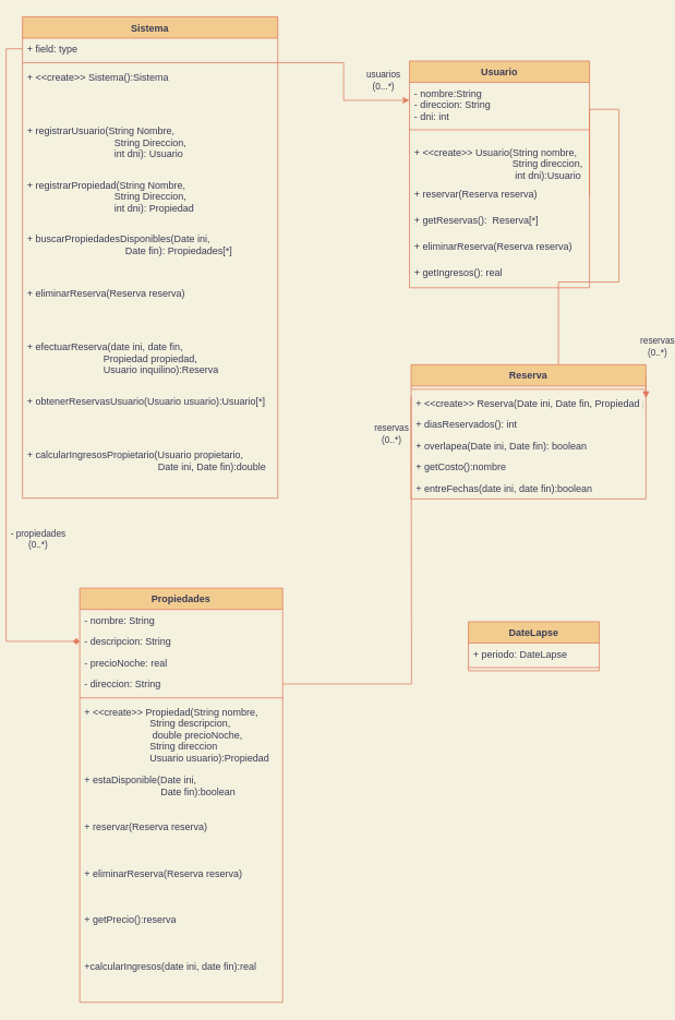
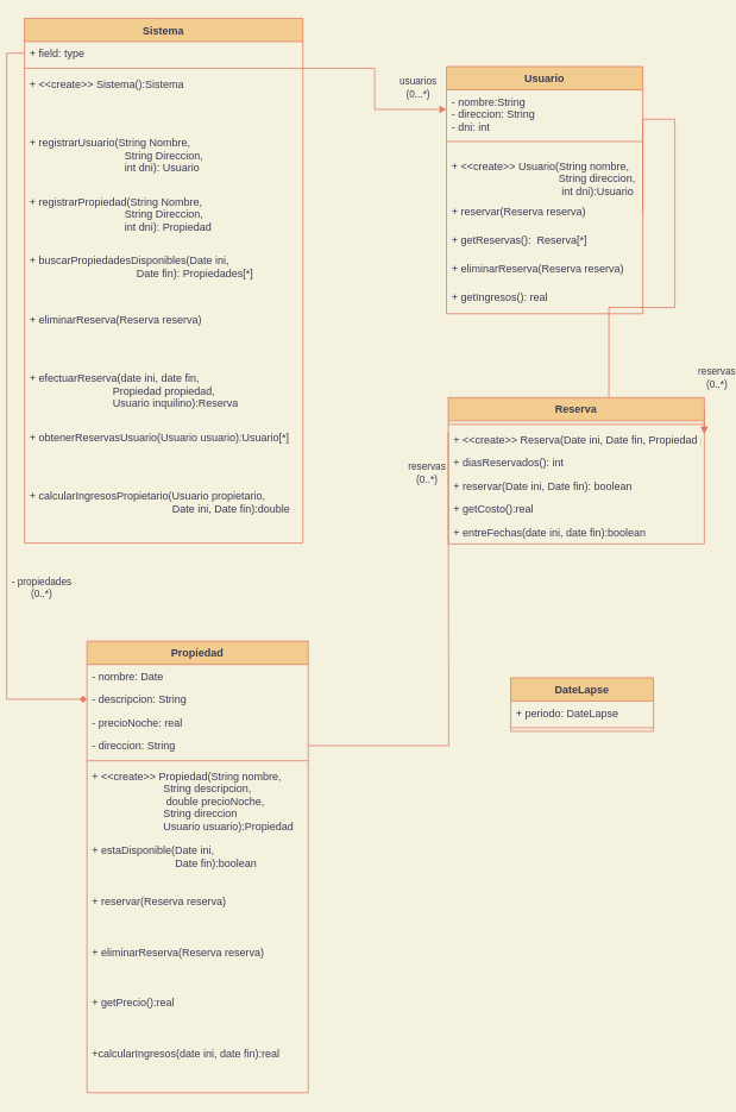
  <mxCell id="0" />
  <mxCell id="1" parent="0" />
  <mxCell id="2" value="Sistema" style="swimlane;fontStyle=1;align=center;verticalAlign=top;childLayout=stackLayout;horizontal=1;startSize=26;horizontalStack=0;resizeParent=1;resizeParentMax=0;resizeLast=0;collapsible=1;marginBottom=0;rounded=0;fillColor=#F2CC8F;strokeColor=#E07A5F;fontColor=#393C56;" vertex="1" parent="1"><mxGeometry x="20" y="20" width="312" height="588" as="geometry" /></mxCell>
  <mxCell id="3" value="+ field: type" style="text;strokeColor=none;fillColor=none;align=left;verticalAlign=top;spacingLeft=4;spacingRight=4;overflow=hidden;rotatable=0;points=[[0,0.5],[1,0.5]];portConstraint=eastwest;rounded=0;fontColor=#393C56;" vertex="1" parent="2"><mxGeometry y="26" width="312" height="26" as="geometry" /></mxCell>
  <mxCell id="4" value="" style="line;strokeWidth=1;fillColor=none;align=left;verticalAlign=middle;spacingTop=-1;spacingLeft=3;spacingRight=3;rotatable=0;labelPosition=right;points=[];portConstraint=eastwest;rounded=0;labelBackgroundColor=#F4F1DE;strokeColor=#E07A5F;fontColor=#393C56;" vertex="1" parent="2"><mxGeometry y="52" width="312" height="8" as="geometry" /></mxCell>
  <mxCell id="5" value="+ &lt;&lt;create&gt;&gt; Sistema():Sistema" style="text;strokeColor=none;fillColor=none;align=left;verticalAlign=top;spacingLeft=4;spacingRight=4;overflow=hidden;rotatable=0;points=[[0,0.5],[1,0.5]];portConstraint=eastwest;rounded=0;fontColor=#393C56;" vertex="1" parent="2"><mxGeometry y="60" width="312" height="66" as="geometry" /></mxCell>
  <mxCell id="6" value="+ registrarUsuario(String Nombre, &#10;                                String Direccion, &#10;                                int dni): Usuario" style="text;strokeColor=none;fillColor=none;align=left;verticalAlign=top;spacingLeft=4;spacingRight=4;overflow=hidden;rotatable=0;points=[[0,0.5],[1,0.5]];portConstraint=eastwest;rounded=0;fontColor=#393C56;" vertex="1" parent="2"><mxGeometry y="126" width="312" height="66" as="geometry" /></mxCell>
  <mxCell id="7" value="+ registrarPropiedad(String Nombre, &#10;                                String Direccion, &#10;                                int dni): Propiedad" style="text;strokeColor=none;fillColor=none;align=left;verticalAlign=top;spacingLeft=4;spacingRight=4;overflow=hidden;rotatable=0;points=[[0,0.5],[1,0.5]];portConstraint=eastwest;rounded=0;fontColor=#393C56;" vertex="1" parent="2"><mxGeometry y="192" width="312" height="66" as="geometry" /></mxCell>
  <mxCell id="8" value="+ buscarPropiedadesDisponibles(Date ini,&#10;                                    Date fin): Propiedades[*]" style="text;strokeColor=none;fillColor=none;align=left;verticalAlign=top;spacingLeft=4;spacingRight=4;overflow=hidden;rotatable=0;points=[[0,0.5],[1,0.5]];portConstraint=eastwest;rounded=0;fontColor=#393C56;" vertex="1" parent="2"><mxGeometry y="258" width="312" height="66" as="geometry" /></mxCell>
  <mxCell id="9" value="+ eliminarReserva(Reserva reserva)" style="text;strokeColor=none;fillColor=none;align=left;verticalAlign=top;spacingLeft=4;spacingRight=4;overflow=hidden;rotatable=0;points=[[0,0.5],[1,0.5]];portConstraint=eastwest;rounded=0;fontColor=#393C56;" vertex="1" parent="2"><mxGeometry y="324" width="312" height="66" as="geometry" /></mxCell>
  <mxCell id="10" value="+ efectuarReserva(date ini, date fin, &#10;                            Propiedad propiedad,&#10;                            Usuario inquilino):Reserva" style="text;strokeColor=none;fillColor=none;align=left;verticalAlign=top;spacingLeft=4;spacingRight=4;overflow=hidden;rotatable=0;points=[[0,0.5],[1,0.5]];portConstraint=eastwest;rounded=0;fontColor=#393C56;" vertex="1" parent="2"><mxGeometry y="390" width="312" height="66" as="geometry" /></mxCell>
  <mxCell id="11" value="+ obtenerReservasUsuario(Usuario usuario):Usuario[*]" style="text;strokeColor=none;fillColor=none;align=left;verticalAlign=top;spacingLeft=4;spacingRight=4;overflow=hidden;rotatable=0;points=[[0,0.5],[1,0.5]];portConstraint=eastwest;rounded=0;fontColor=#393C56;" vertex="1" parent="2"><mxGeometry y="456" width="312" height="66" as="geometry" /></mxCell>
  <mxCell id="12" value="+ calcularIngresosPropietario(Usuario propietario,&#10;                                                Date ini, Date fin):double" style="text;strokeColor=none;fillColor=none;align=left;verticalAlign=top;spacingLeft=4;spacingRight=4;overflow=hidden;rotatable=0;points=[[0,0.5],[1,0.5]];portConstraint=eastwest;rounded=0;fontColor=#393C56;" vertex="1" parent="2"><mxGeometry y="522" width="312" height="66" as="geometry" /></mxCell>
  <mxCell id="13" style="edgeStyle=orthogonalEdgeStyle;rounded=0;orthogonalLoop=1;jettySize=auto;html=1;entryX=1;entryY=0.25;entryDx=0;entryDy=0;labelBackgroundColor=#F4F1DE;strokeColor=#E07A5F;fontColor=#393C56;exitX=1;exitY=0.5;exitDx=0;exitDy=0;endArrow=block;endFill=1;" edge="1" parent="1" source="19" target="23"><mxGeometry relative="1" as="geometry"><Array as="points"><mxPoint x="713" y="133" /><mxPoint x="749" y="133" /><mxPoint x="749" y="344" /><mxPoint x="675" y="344" /><mxPoint x="675" y="460" /></Array></mxGeometry></mxCell>
  <mxCell id="14" value="reservas&lt;br&gt;(0..*)" style="edgeLabel;html=1;align=center;verticalAlign=middle;resizable=0;points=[];rounded=0;labelBackgroundColor=#F4F1DE;fontColor=#393C56;" vertex="1" connectable="0" parent="13"><mxGeometry x="0.873" relative="1" as="geometry"><mxPoint x="30" y="-38" as="offset" /></mxGeometry></mxCell>
  <mxCell id="15" value="Usuario" style="swimlane;fontStyle=1;align=center;verticalAlign=top;childLayout=stackLayout;horizontal=1;startSize=26;horizontalStack=0;resizeParent=1;resizeParentMax=0;resizeLast=0;collapsible=1;marginBottom=0;rounded=0;fillColor=#F2CC8F;strokeColor=#E07A5F;fontColor=#393C56;" vertex="1" parent="1"><mxGeometry x="493" y="74" width="220" height="277" as="geometry" /></mxCell>
  <mxCell id="16" value="- nombre:String&#10;- direccion: String&#10;- dni: int" style="text;strokeColor=none;fillColor=none;align=left;verticalAlign=top;spacingLeft=4;spacingRight=4;overflow=hidden;rotatable=0;points=[[0,0.5],[1,0.5]];portConstraint=eastwest;rounded=0;fontColor=#393C56;" vertex="1" parent="15"><mxGeometry y="26" width="220" height="44" as="geometry" /></mxCell>
  <mxCell id="17" value="" style="line;strokeWidth=1;fillColor=none;align=left;verticalAlign=middle;spacingTop=-1;spacingLeft=3;spacingRight=3;rotatable=0;labelPosition=right;points=[];portConstraint=eastwest;rounded=0;labelBackgroundColor=#F4F1DE;strokeColor=#E07A5F;fontColor=#393C56;" vertex="1" parent="15"><mxGeometry y="70" width="220" height="28" as="geometry" /></mxCell>
  <mxCell id="18" value="+ &lt;&lt;create&gt;&gt; Usuario(String nombre,&#10;                                    String direccion,&#10;                                     int dni):Usuario" style="text;strokeColor=none;fillColor=none;align=left;verticalAlign=top;spacingLeft=4;spacingRight=4;overflow=hidden;rotatable=0;points=[[0,0.5],[1,0.5]];portConstraint=eastwest;rounded=0;fontColor=#393C56;" vertex="1" parent="15"><mxGeometry y="98" width="220" height="51" as="geometry" /></mxCell>
  <mxCell id="19" value="+ reservar(Reserva reserva)" style="text;strokeColor=none;fillColor=none;align=left;verticalAlign=top;spacingLeft=4;spacingRight=4;overflow=hidden;rotatable=0;points=[[0,0.5],[1,0.5]];portConstraint=eastwest;rounded=0;fontColor=#393C56;" vertex="1" parent="15"><mxGeometry y="149" width="220" height="32" as="geometry" /></mxCell>
  <mxCell id="20" value="+ getReservas():  Reserva[*]" style="text;strokeColor=none;fillColor=none;align=left;verticalAlign=top;spacingLeft=4;spacingRight=4;overflow=hidden;rotatable=0;points=[[0,0.5],[1,0.5]];portConstraint=eastwest;rounded=0;fontColor=#393C56;" vertex="1" parent="15"><mxGeometry y="181" width="220" height="32" as="geometry" /></mxCell>
  <mxCell id="21" value="+ eliminarReserva(Reserva reserva)" style="text;strokeColor=none;fillColor=none;align=left;verticalAlign=top;spacingLeft=4;spacingRight=4;overflow=hidden;rotatable=0;points=[[0,0.5],[1,0.5]];portConstraint=eastwest;rounded=0;fontColor=#393C56;" vertex="1" parent="15"><mxGeometry y="213" width="220" height="32" as="geometry" /></mxCell>
  <mxCell id="22" value="+ getIngresos(): real" style="text;strokeColor=none;fillColor=none;align=left;verticalAlign=top;spacingLeft=4;spacingRight=4;overflow=hidden;rotatable=0;points=[[0,0.5],[1,0.5]];portConstraint=eastwest;rounded=0;fontColor=#393C56;" vertex="1" parent="15"><mxGeometry y="245" width="220" height="32" as="geometry" /></mxCell>
  <mxCell id="23" value="Reserva" style="swimlane;fontStyle=1;align=center;verticalAlign=top;childLayout=stackLayout;horizontal=1;startSize=26;horizontalStack=0;resizeParent=1;resizeParentMax=0;resizeLast=0;collapsible=1;marginBottom=0;rounded=0;fillColor=#F2CC8F;strokeColor=#E07A5F;fontColor=#393C56;" vertex="1" parent="1"><mxGeometry x="495" y="445" width="287" height="164" as="geometry" /></mxCell>
  <mxCell id="24" value="" style="line;strokeWidth=1;fillColor=none;align=left;verticalAlign=middle;spacingTop=-1;spacingLeft=3;spacingRight=3;rotatable=0;labelPosition=right;points=[];portConstraint=eastwest;rounded=0;labelBackgroundColor=#F4F1DE;strokeColor=#E07A5F;fontColor=#393C56;" vertex="1" parent="23"><mxGeometry y="26" width="287" height="8" as="geometry" /></mxCell>
  <mxCell id="25" value="+ &lt;&lt;create&gt;&gt; Reserva(Date ini, Date fin, Propiedad propiedad)" style="text;strokeColor=none;fillColor=none;align=left;verticalAlign=top;spacingLeft=4;spacingRight=4;overflow=hidden;rotatable=0;points=[[0,0.5],[1,0.5]];portConstraint=eastwest;rounded=0;fontColor=#393C56;" vertex="1" parent="23"><mxGeometry y="34" width="287" height="26" as="geometry" /></mxCell>
  <mxCell id="26" value="+ diasReservados(): int" style="text;strokeColor=none;fillColor=none;align=left;verticalAlign=top;spacingLeft=4;spacingRight=4;overflow=hidden;rotatable=0;points=[[0,0.5],[1,0.5]];portConstraint=eastwest;rounded=0;fontColor=#393C56;" vertex="1" parent="23"><mxGeometry y="60" width="287" height="26" as="geometry" /></mxCell>
- <mxCell id="27" value="+ overlapea(Date ini, Date fin): boolean" style="text;strokeColor=none;fillColor=none;align=left;verticalAlign=top;spacingLeft=4;spacingRight=4;overflow=hidden;rotatable=0;points=[[0,0.5],[1,0.5]];portConstraint=eastwest;rounded=0;fontColor=#393C56;" vertex="1" parent="23"><mxGeometry y="86" width="287" height="26" as="geometry" /></mxCell>
- <mxCell id="28" value="+ getCosto():nombre" style="text;strokeColor=none;fillColor=none;align=left;verticalAlign=top;spacingLeft=4;spacingRight=4;overflow=hidden;rotatable=0;points=[[0,0.5],[1,0.5]];portConstraint=eastwest;rounded=0;fontColor=#393C56;" vertex="1" parent="23"><mxGeometry y="112" width="287" height="26" as="geometry" /></mxCell>
+ <mxCell id="27" value="+ reservar(Date ini, Date fin): boolean" style="text;strokeColor=none;fillColor=none;align=left;verticalAlign=top;spacingLeft=4;spacingRight=4;overflow=hidden;rotatable=0;points=[[0,0.5],[1,0.5]];portConstraint=eastwest;rounded=0;fontColor=#393C56;" vertex="1" parent="23"><mxGeometry y="86" width="287" height="26" as="geometry" /></mxCell>
+ <mxCell id="28" value="+ getCosto():real" style="text;strokeColor=none;fillColor=none;align=left;verticalAlign=top;spacingLeft=4;spacingRight=4;overflow=hidden;rotatable=0;points=[[0,0.5],[1,0.5]];portConstraint=eastwest;rounded=0;fontColor=#393C56;" vertex="1" parent="23"><mxGeometry y="112" width="287" height="26" as="geometry" /></mxCell>
  <mxCell id="29" value="+ entreFechas(date ini, date fin):boolean" style="text;strokeColor=none;fillColor=none;align=left;verticalAlign=top;spacingLeft=4;spacingRight=4;overflow=hidden;rotatable=0;points=[[0,0.5],[1,0.5]];portConstraint=eastwest;rounded=0;fontColor=#393C56;" vertex="1" parent="23"><mxGeometry y="138" width="287" height="26" as="geometry" /></mxCell>
- <mxCell id="30" value="Propiedades" style="swimlane;fontStyle=1;align=center;verticalAlign=top;childLayout=stackLayout;horizontal=1;startSize=26;horizontalStack=0;resizeParent=1;resizeParentMax=0;resizeLast=0;collapsible=1;marginBottom=0;rounded=0;fillColor=#F2CC8F;strokeColor=#E07A5F;fontColor=#393C56;" vertex="1" parent="1"><mxGeometry x="90" y="718" width="248" height="506" as="geometry" /></mxCell>
- <mxCell id="31" value="- nombre: String" style="text;strokeColor=none;fillColor=none;align=left;verticalAlign=top;spacingLeft=4;spacingRight=4;overflow=hidden;rotatable=0;points=[[0,0.5],[1,0.5]];portConstraint=eastwest;rounded=0;fontColor=#393C56;" vertex="1" parent="30"><mxGeometry y="26" width="248" height="26" as="geometry" /></mxCell>
+ <mxCell id="30" value="Propiedad" style="swimlane;fontStyle=1;align=center;verticalAlign=top;childLayout=stackLayout;horizontal=1;startSize=26;horizontalStack=0;resizeParent=1;resizeParentMax=0;resizeLast=0;collapsible=1;marginBottom=0;rounded=0;fillColor=#F2CC8F;strokeColor=#E07A5F;fontColor=#393C56;" vertex="1" parent="1"><mxGeometry x="90" y="718" width="248" height="506" as="geometry" /></mxCell>
+ <mxCell id="31" value="- nombre: Date" style="text;strokeColor=none;fillColor=none;align=left;verticalAlign=top;spacingLeft=4;spacingRight=4;overflow=hidden;rotatable=0;points=[[0,0.5],[1,0.5]];portConstraint=eastwest;rounded=0;fontColor=#393C56;" vertex="1" parent="30"><mxGeometry y="26" width="248" height="26" as="geometry" /></mxCell>
  <mxCell id="32" value="- descripcion: String" style="text;strokeColor=none;fillColor=none;align=left;verticalAlign=top;spacingLeft=4;spacingRight=4;overflow=hidden;rotatable=0;points=[[0,0.5],[1,0.5]];portConstraint=eastwest;rounded=0;fontColor=#393C56;" vertex="1" parent="30"><mxGeometry y="52" width="248" height="26" as="geometry" /></mxCell>
  <mxCell id="33" value="- precioNoche: real" style="text;strokeColor=none;fillColor=none;align=left;verticalAlign=top;spacingLeft=4;spacingRight=4;overflow=hidden;rotatable=0;points=[[0,0.5],[1,0.5]];portConstraint=eastwest;rounded=0;fontColor=#393C56;" vertex="1" parent="30"><mxGeometry y="78" width="248" height="26" as="geometry" /></mxCell>
  <mxCell id="34" value="- direccion: String" style="text;strokeColor=none;fillColor=none;align=left;verticalAlign=top;spacingLeft=4;spacingRight=4;overflow=hidden;rotatable=0;points=[[0,0.5],[1,0.5]];portConstraint=eastwest;rounded=0;fontColor=#393C56;" vertex="1" parent="30"><mxGeometry y="104" width="248" height="26" as="geometry" /></mxCell>
  <mxCell id="35" value="" style="line;strokeWidth=1;fillColor=none;align=left;verticalAlign=middle;spacingTop=-1;spacingLeft=3;spacingRight=3;rotatable=0;labelPosition=right;points=[];portConstraint=eastwest;rounded=0;labelBackgroundColor=#F4F1DE;strokeColor=#E07A5F;fontColor=#393C56;" vertex="1" parent="30"><mxGeometry y="130" width="248" height="8" as="geometry" /></mxCell>
  <mxCell id="36" value="+ &lt;&lt;create&gt;&gt; Propiedad(String nombre,&#10;                        String descripcion,&#10;                         double precioNoche,&#10;                        String direccion&#10;                        Usuario usuario):Propiedad" style="text;strokeColor=none;fillColor=none;align=left;verticalAlign=top;spacingLeft=4;spacingRight=4;overflow=hidden;rotatable=0;points=[[0,0.5],[1,0.5]];portConstraint=eastwest;rounded=0;fontColor=#393C56;" vertex="1" parent="30"><mxGeometry y="138" width="248" height="83" as="geometry" /></mxCell>
  <mxCell id="37" value="+ estaDisponible(Date ini, &#10;                            Date fin):boolean" style="text;strokeColor=none;fillColor=none;align=left;verticalAlign=top;spacingLeft=4;spacingRight=4;overflow=hidden;rotatable=0;points=[[0,0.5],[1,0.5]];portConstraint=eastwest;rounded=0;fontColor=#393C56;" vertex="1" parent="30"><mxGeometry y="221" width="248" height="57" as="geometry" /></mxCell>
  <mxCell id="38" value="+ reservar(Reserva reserva)" style="text;strokeColor=none;fillColor=none;align=left;verticalAlign=top;spacingLeft=4;spacingRight=4;overflow=hidden;rotatable=0;points=[[0,0.5],[1,0.5]];portConstraint=eastwest;rounded=0;fontColor=#393C56;" vertex="1" parent="30"><mxGeometry y="278" width="248" height="57" as="geometry" /></mxCell>
  <mxCell id="39" value="+ eliminarReserva(Reserva reserva)" style="text;strokeColor=none;fillColor=none;align=left;verticalAlign=top;spacingLeft=4;spacingRight=4;overflow=hidden;rotatable=0;points=[[0,0.5],[1,0.5]];portConstraint=eastwest;rounded=0;fontColor=#393C56;" vertex="1" parent="30"><mxGeometry y="335" width="248" height="57" as="geometry" /></mxCell>
- <mxCell id="40" value="+ getPrecio():reserva" style="text;strokeColor=none;fillColor=none;align=left;verticalAlign=top;spacingLeft=4;spacingRight=4;overflow=hidden;rotatable=0;points=[[0,0.5],[1,0.5]];portConstraint=eastwest;rounded=0;fontColor=#393C56;" vertex="1" parent="30"><mxGeometry y="392" width="248" height="57" as="geometry" /></mxCell>
+ <mxCell id="40" value="+ getPrecio():real" style="text;strokeColor=none;fillColor=none;align=left;verticalAlign=top;spacingLeft=4;spacingRight=4;overflow=hidden;rotatable=0;points=[[0,0.5],[1,0.5]];portConstraint=eastwest;rounded=0;fontColor=#393C56;" vertex="1" parent="30"><mxGeometry y="392" width="248" height="57" as="geometry" /></mxCell>
  <mxCell id="41" value="+calcularIngresos(date ini, date fin):real" style="text;strokeColor=none;fillColor=none;align=left;verticalAlign=top;spacingLeft=4;spacingRight=4;overflow=hidden;rotatable=0;points=[[0,0.5],[1,0.5]];portConstraint=eastwest;rounded=0;fontColor=#393C56;" vertex="1" parent="30"><mxGeometry y="449" width="248" height="57" as="geometry" /></mxCell>
  <mxCell id="42" style="edgeStyle=orthogonalEdgeStyle;rounded=0;orthogonalLoop=1;jettySize=auto;html=1;strokeColor=#E07A5F;fontColor=#393C56;fillColor=#F2CC8F;" edge="1" parent="1" source="4" target="16"><mxGeometry relative="1" as="geometry" /></mxCell>
  <mxCell id="43" value="usuarios&lt;br&gt;(0...*)" style="edgeLabel;html=1;align=center;verticalAlign=middle;resizable=0;points=[];fontColor=#393C56;labelBackgroundColor=none;" vertex="1" connectable="0" parent="42"><mxGeometry x="0.772" y="-1" relative="1" as="geometry"><mxPoint x="-9" y="-26" as="offset" /></mxGeometry></mxCell>
  <mxCell id="44" style="edgeStyle=orthogonalEdgeStyle;rounded=0;orthogonalLoop=1;jettySize=auto;html=1;exitX=0;exitY=0.5;exitDx=0;exitDy=0;strokeColor=#E07A5F;fontColor=#393C56;fillColor=#F2CC8F;endArrow=none;endFill=0;entryX=1;entryY=0.5;entryDx=0;entryDy=0;" edge="1" parent="1" target="34"><mxGeometry relative="1" as="geometry"><mxPoint x="495" y="484" as="sourcePoint" /><mxPoint x="287" y="516" as="targetPoint" /></mxGeometry></mxCell>
  <mxCell id="45" value="reservas&lt;br&gt;(0..*)" style="edgeLabel;html=1;align=center;verticalAlign=middle;resizable=0;points=[];fontColor=#393C56;labelBackgroundColor=none;" vertex="1" connectable="0" parent="44"><mxGeometry x="-0.76" y="2" relative="1" as="geometry"><mxPoint x="-27" y="-15" as="offset" /></mxGeometry></mxCell>
  <mxCell id="46" style="edgeStyle=orthogonalEdgeStyle;rounded=0;orthogonalLoop=1;jettySize=auto;html=1;exitX=0;exitY=0.5;exitDx=0;exitDy=0;entryX=0;entryY=0.5;entryDx=0;entryDy=0;strokeColor=#E07A5F;fontColor=#393C56;endArrow=diamond;endFill=1;fillColor=#F2CC8F;" edge="1" parent="1" source="3" target="32"><mxGeometry relative="1" as="geometry" /></mxCell>
  <mxCell id="47" value="- propiedades&lt;br&gt;(0..*)" style="edgeLabel;html=1;align=center;verticalAlign=middle;resizable=0;points=[];fontColor=#393C56;labelBackgroundColor=none;" vertex="1" connectable="0" parent="46"><mxGeometry x="0.54" y="-2" relative="1" as="geometry"><mxPoint x="40" y="-24" as="offset" /></mxGeometry></mxCell>
  <mxCell id="48" value="DateLapse" style="swimlane;fontStyle=1;align=center;verticalAlign=top;childLayout=stackLayout;horizontal=1;startSize=26;horizontalStack=0;resizeParent=1;resizeParentMax=0;resizeLast=0;collapsible=1;marginBottom=0;rounded=0;fillColor=#F2CC8F;strokeColor=#E07A5F;fontColor=#393C56;" vertex="1" parent="1"><mxGeometry x="565" y="759" width="160" height="60" as="geometry" /></mxCell>
  <mxCell id="49" value="+ periodo: DateLapse" style="text;strokeColor=none;fillColor=none;align=left;verticalAlign=top;spacingLeft=4;spacingRight=4;overflow=hidden;rotatable=0;points=[[0,0.5],[1,0.5]];portConstraint=eastwest;rounded=0;fontColor=#393C56;" vertex="1" parent="48"><mxGeometry y="26" width="160" height="26" as="geometry" /></mxCell>
  <mxCell id="50" value="" style="line;strokeWidth=1;fillColor=none;align=left;verticalAlign=middle;spacingTop=-1;spacingLeft=3;spacingRight=3;rotatable=0;labelPosition=right;points=[];portConstraint=eastwest;rounded=0;labelBackgroundColor=#F4F1DE;strokeColor=#E07A5F;fontColor=#393C56;" vertex="1" parent="48"><mxGeometry y="52" width="160" height="8" as="geometry" /></mxCell>
